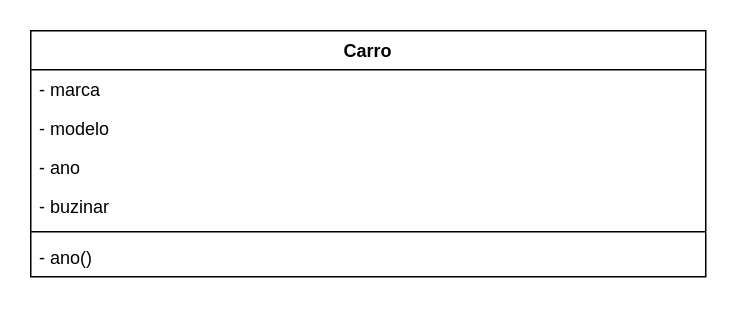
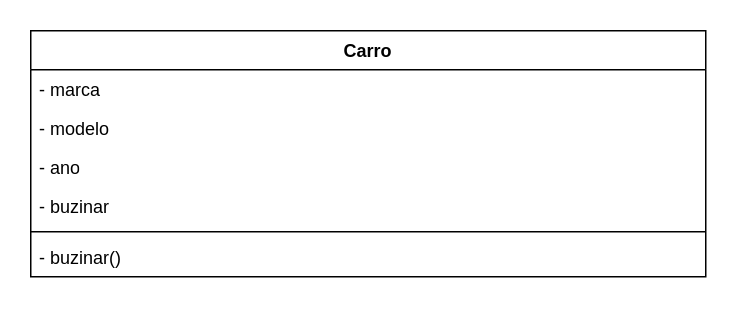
  <mxCell id="0" />
  <mxCell id="1" parent="0" />
  <mxCell id="2" value="Carro" style="swimlane;fontStyle=1;align=center;verticalAlign=top;childLayout=stackLayout;horizontal=1;startSize=26;horizontalStack=0;resizeParent=1;resizeParentMax=0;resizeLast=0;collapsible=1;marginBottom=0;whiteSpace=wrap;html=1;" vertex="1" parent="1"><mxGeometry x="20" y="20" width="450" height="164" as="geometry" /></mxCell>
  <mxCell id="3" value="- marca" style="text;strokeColor=none;fillColor=none;align=left;verticalAlign=top;spacingLeft=4;spacingRight=4;overflow=hidden;rotatable=0;points=[[0,0.5],[1,0.5]];portConstraint=eastwest;whiteSpace=wrap;html=1;" vertex="1" parent="2"><mxGeometry y="26" width="450" height="26" as="geometry" /></mxCell>
  <mxCell id="4" value="- modelo" style="text;strokeColor=none;fillColor=none;align=left;verticalAlign=top;spacingLeft=4;spacingRight=4;overflow=hidden;rotatable=0;points=[[0,0.5],[1,0.5]];portConstraint=eastwest;whiteSpace=wrap;html=1;" vertex="1" parent="2"><mxGeometry y="52" width="450" height="26" as="geometry" /></mxCell>
  <mxCell id="5" value="- ano" style="text;strokeColor=none;fillColor=none;align=left;verticalAlign=top;spacingLeft=4;spacingRight=4;overflow=hidden;rotatable=0;points=[[0,0.5],[1,0.5]];portConstraint=eastwest;whiteSpace=wrap;html=1;" vertex="1" parent="2"><mxGeometry y="78" width="450" height="26" as="geometry" /></mxCell>
  <mxCell id="6" value="- buzinar" style="text;strokeColor=none;fillColor=none;align=left;verticalAlign=top;spacingLeft=4;spacingRight=4;overflow=hidden;rotatable=0;points=[[0,0.5],[1,0.5]];portConstraint=eastwest;whiteSpace=wrap;html=1;" vertex="1" parent="2"><mxGeometry y="104" width="450" height="26" as="geometry" /></mxCell>
  <mxCell id="7" value="" style="line;strokeWidth=1;fillColor=none;align=left;verticalAlign=middle;spacingTop=-1;spacingLeft=3;spacingRight=3;rotatable=0;labelPosition=right;points=[];portConstraint=eastwest;strokeColor=inherit;" vertex="1" parent="2"><mxGeometry y="130" width="450" height="8" as="geometry" /></mxCell>
- <mxCell id="8" value="- ano()" style="text;strokeColor=none;fillColor=none;align=left;verticalAlign=top;spacingLeft=4;spacingRight=4;overflow=hidden;rotatable=0;points=[[0,0.5],[1,0.5]];portConstraint=eastwest;whiteSpace=wrap;html=1;" vertex="1" parent="2"><mxGeometry y="138" width="450" height="26" as="geometry" /></mxCell>
+ <mxCell id="8" value="- buzinar()" style="text;strokeColor=none;fillColor=none;align=left;verticalAlign=top;spacingLeft=4;spacingRight=4;overflow=hidden;rotatable=0;points=[[0,0.5],[1,0.5]];portConstraint=eastwest;whiteSpace=wrap;html=1;" vertex="1" parent="2"><mxGeometry y="138" width="450" height="26" as="geometry" /></mxCell>
